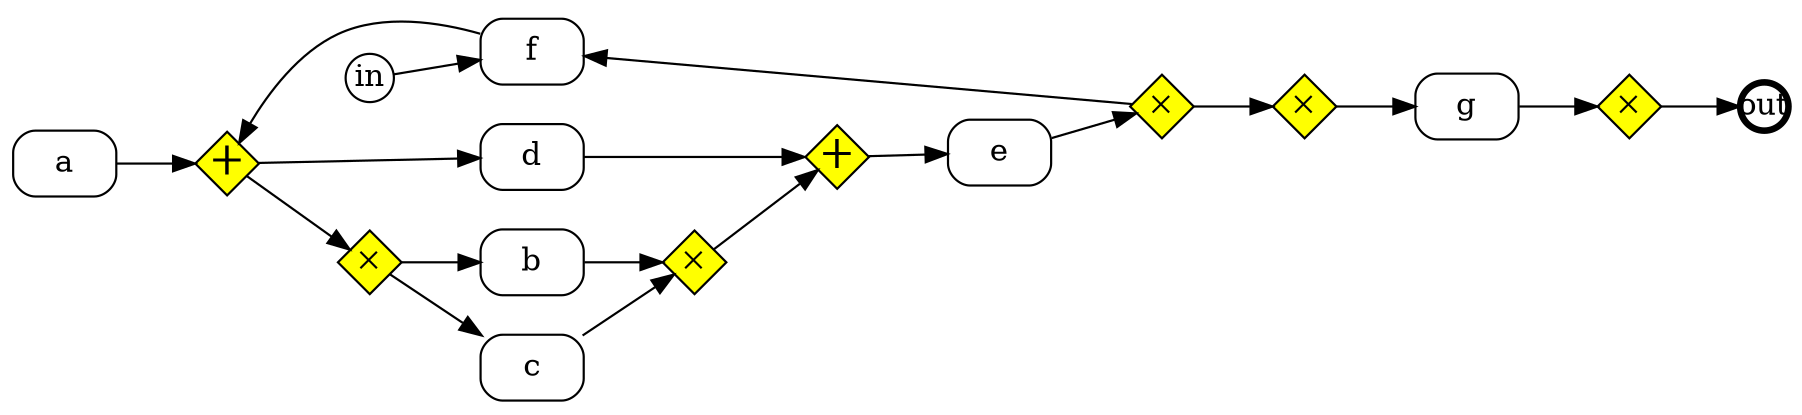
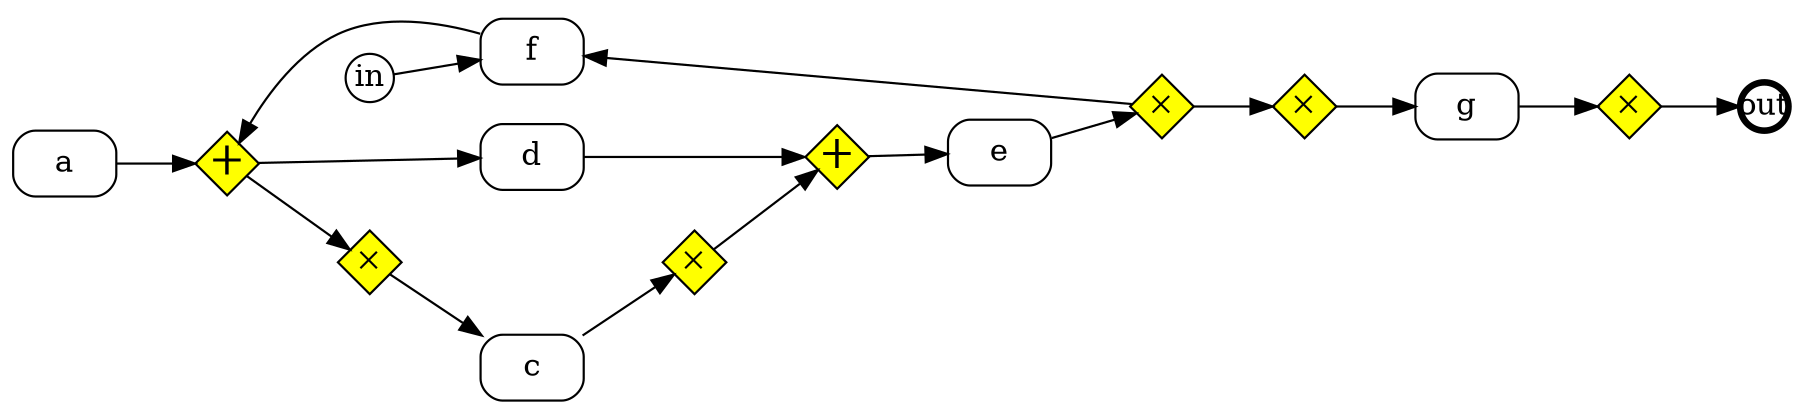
  digraph {
    rankdir=LR
    node [shape=Mrecord fixedsize=true]
    a [height=0.4 width=.65 fixedsize=""]
    e [height=0.4 width=.65 fixedsize=""]
-   b [height=0.4 width=.65 fixedsize=""]
    c [height=0.4 width=.65 fixedsize=""]
    d [height=0.4 width=.65 fixedsize=""]
    f [height=0.4 width=.65 fixedsize=""]
    n7 [fillcolor=yellow fontsize=12 height=.4 label=<&#x2715;> shape=diamond style=filled width=.4]
    n8 [fillcolor=yellow fontsize=12 height=.4 label=<&#x2715;> shape=diamond style=filled width=.4]
    n9 [fillcolor=yellow fontsize=12 height=.4 label=<&#x2715;> shape=diamond style=filled width=.4]
    n10 [fillcolor=yellow fontsize=12 height=.4 label=<&#x2715;> shape=diamond style=filled width=.4]
    n11 [fillcolor=yellow fontsize=12 height=.4 label=<&#x2715;> shape=diamond style=filled width=.4]
    in [height=.3 shape=circle width=.3]
    out [height=.3 penwidth=3 shape=circle width=.3]
    n14 [fillcolor=yellow fontsize=20 height=.4 label=<&#43;> shape=diamond style=filled width=.4]
    n15 [fillcolor=yellow fontsize=20 height=.4 label=<&#43;> shape=diamond style=filled width=.4]
    g [height=0.4 width=.65 fixedsize=""]
    subgraph sub_1 {
      a
      e
    }
    subgraph sub_2 {
      rank=same
-     b
      c
      d
      f
    }
    subgraph sub_3 {
      n7
      n8
      n9
      n10
      n11
    }
    subgraph sub_4 {
      in
      out
    }
    subgraph sub_5 {
      n14
      n15
    }
    subgraph sub_6 {
    }
    subgraph sub_7 {
      a
      e
-     b
      c
      d
      f
      g
    }
    subgraph sub_8 {
    }
    a -> n14
    e -> n11
-   b -> n8
    c -> n8
    d -> n15
    f -> n14
-   n7 -> b
    n7 -> c
    n8 -> n15
    n9 -> g
    n10 -> out
    n11 -> f
    n11 -> n9
    in -> f
    n14 -> d
    n14 -> n7
    n15 -> e
    g -> n10
  }
